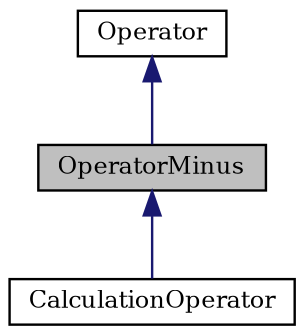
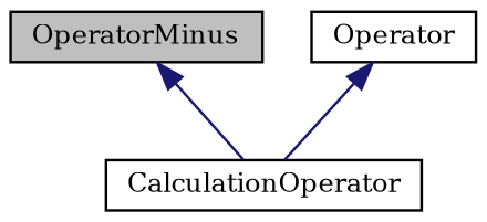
  digraph {
    fontname="DejaVu Serif"
    node [color=black fillcolor=white fontname="DejaVu Serif" fontsize=10 shape=record style=filled]
    edge [color=midnightblue dir=back fontname="DejaVu Serif" fontsize=10 labelfontname=Helvetica labelfontsize=10 style=solid]
    n1 [fillcolor=grey75 fontcolor=black height=0.2 label=OperatorMinus width=0.4]
    n2 [height=0.2 label=CalculationOperator width=0.4]
    n3 [height=0.2 label=Operator width=0.4]
    n1 -> n2
-   n3 -> n1
+   n3 -> n2
  }
